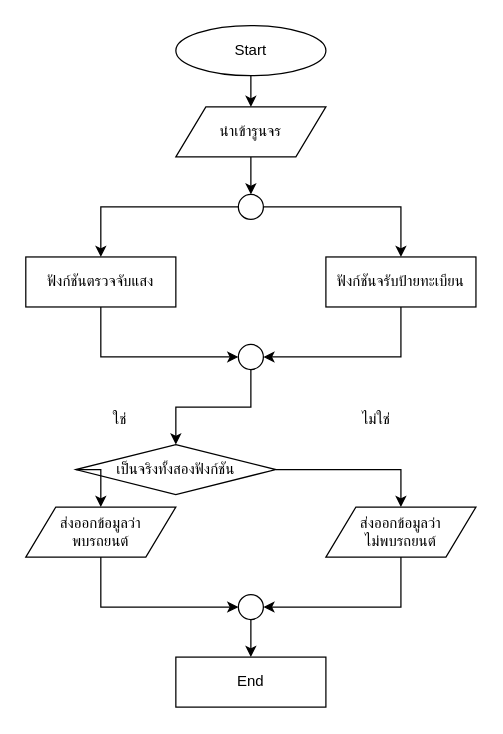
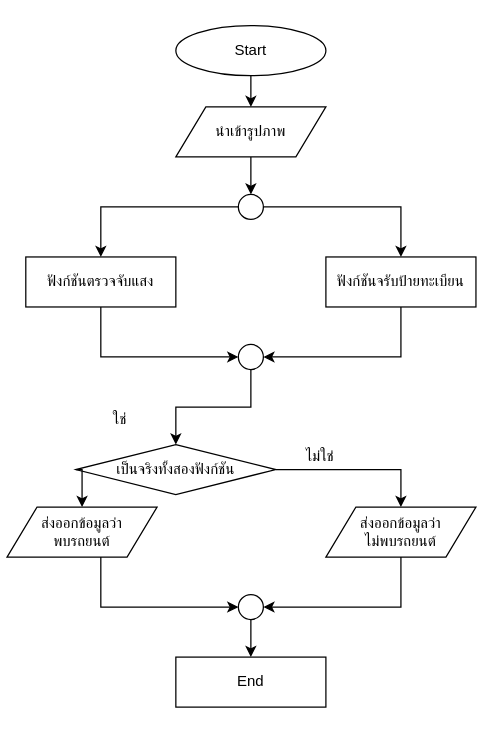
  <mxCell id="0" />
  <mxCell id="1" parent="0" />
  <mxCell id="2" style="edgeStyle=orthogonalEdgeStyle;rounded=0;orthogonalLoop=1;jettySize=auto;html=1;entryX=0.5;entryY=0;entryDx=0;entryDy=0;" edge="1" parent="1" source="3" target="5"><mxGeometry relative="1" as="geometry" /></mxCell>
  <mxCell id="3" value="Start" style="ellipse;whiteSpace=wrap;html=1;" vertex="1" parent="1"><mxGeometry x="140" y="20" width="120" height="40" as="geometry" /></mxCell>
  <mxCell id="4" style="edgeStyle=orthogonalEdgeStyle;rounded=0;orthogonalLoop=1;jettySize=auto;html=1;exitX=0.5;exitY=1;exitDx=0;exitDy=0;entryX=0.5;entryY=0;entryDx=0;entryDy=0;" edge="1" parent="1" source="5" target="8"><mxGeometry relative="1" as="geometry" /></mxCell>
- <mxCell id="5" value="นำเข้ารูนจร" style="shape=parallelogram;perimeter=parallelogramPerimeter;whiteSpace=wrap;html=1;" vertex="1" parent="1"><mxGeometry x="140" y="85" width="120" height="40" as="geometry" /></mxCell>
+ <mxCell id="5" value="นำเข้ารูปภาพ" style="shape=parallelogram;perimeter=parallelogramPerimeter;whiteSpace=wrap;html=1;" vertex="1" parent="1"><mxGeometry x="140" y="85" width="120" height="40" as="geometry" /></mxCell>
  <mxCell id="6" style="edgeStyle=orthogonalEdgeStyle;rounded=0;orthogonalLoop=1;jettySize=auto;html=1;entryX=0.5;entryY=0;entryDx=0;entryDy=0;" edge="1" parent="1" source="8" target="12"><mxGeometry relative="1" as="geometry" /></mxCell>
  <mxCell id="7" style="edgeStyle=orthogonalEdgeStyle;rounded=0;orthogonalLoop=1;jettySize=auto;html=1;entryX=0.5;entryY=0;entryDx=0;entryDy=0;" edge="1" parent="1" source="8" target="10"><mxGeometry relative="1" as="geometry" /></mxCell>
  <mxCell id="8" value="" style="ellipse;whiteSpace=wrap;html=1;aspect=fixed;" vertex="1" parent="1"><mxGeometry x="190" y="155" width="20" height="20" as="geometry" /></mxCell>
  <mxCell id="9" style="edgeStyle=orthogonalEdgeStyle;rounded=0;orthogonalLoop=1;jettySize=auto;html=1;entryX=0;entryY=0.5;entryDx=0;entryDy=0;" edge="1" parent="1" source="10" target="15"><mxGeometry relative="1" as="geometry"><Array as="points"><mxPoint x="80" y="285" /></Array></mxGeometry></mxCell>
  <mxCell id="10" value="ฟังก์ชันตรวจจับแสง" style="rounded=0;whiteSpace=wrap;html=1;" vertex="1" parent="1"><mxGeometry x="20" y="205" width="120" height="40" as="geometry" /></mxCell>
  <mxCell id="11" style="edgeStyle=orthogonalEdgeStyle;rounded=0;orthogonalLoop=1;jettySize=auto;html=1;entryX=1;entryY=0.5;entryDx=0;entryDy=0;" edge="1" parent="1" source="12" target="15"><mxGeometry relative="1" as="geometry"><Array as="points"><mxPoint x="320" y="285" /></Array></mxGeometry></mxCell>
  <mxCell id="12" value="ฟังก์ชันจรับป้ายทะเบียน" style="rounded=0;whiteSpace=wrap;html=1;" vertex="1" parent="1"><mxGeometry x="260" y="205" width="120" height="40" as="geometry" /></mxCell>
  <mxCell id="13" value="เป็นจริงทั้งสองฟังก์ชัน" style="rhombus;whiteSpace=wrap;html=1;" vertex="1" parent="1"><mxGeometry x="60" y="355" width="160" height="40" as="geometry" /></mxCell>
  <mxCell id="14" style="edgeStyle=orthogonalEdgeStyle;rounded=0;orthogonalLoop=1;jettySize=auto;html=1;entryX=0.5;entryY=0;entryDx=0;entryDy=0;" edge="1" parent="1" source="15" target="13"><mxGeometry relative="1" as="geometry" /></mxCell>
  <mxCell id="15" value="" style="ellipse;whiteSpace=wrap;html=1;aspect=fixed;" vertex="1" parent="1"><mxGeometry x="190" y="275" width="20" height="20" as="geometry" /></mxCell>
  <mxCell id="16" style="edgeStyle=orthogonalEdgeStyle;rounded=0;orthogonalLoop=1;jettySize=auto;html=1;entryX=0;entryY=0.5;entryDx=0;entryDy=0;" edge="1" parent="1" source="17" target="23"><mxGeometry relative="1" as="geometry"><Array as="points"><mxPoint x="80" y="485" /></Array></mxGeometry></mxCell>
- <mxCell id="17" value="&lt;div&gt;ส่งออกข้อมูลว่า&lt;/div&gt;&lt;div&gt;พบรถยนต์&lt;/div&gt;" style="shape=parallelogram;perimeter=parallelogramPerimeter;whiteSpace=wrap;html=1;" vertex="1" parent="1"><mxGeometry x="20" y="405" width="120" height="40" as="geometry" /></mxCell>
+ <mxCell id="17" value="&lt;div&gt;ส่งออกข้อมูลว่า&lt;/div&gt;&lt;div&gt;พบรถยนต์&lt;/div&gt;" style="shape=parallelogram;perimeter=parallelogramPerimeter;whiteSpace=wrap;html=1;" vertex="1" parent="1"><mxGeometry x="5" y="405" width="120" height="40" as="geometry" /></mxCell>
  <mxCell id="18" style="edgeStyle=orthogonalEdgeStyle;rounded=0;orthogonalLoop=1;jettySize=auto;html=1;entryX=1;entryY=0.5;entryDx=0;entryDy=0;" edge="1" parent="1" source="19" target="23"><mxGeometry relative="1" as="geometry"><Array as="points"><mxPoint x="320" y="485" /></Array></mxGeometry></mxCell>
  <mxCell id="19" value="&lt;div&gt;ส่งออกข้อมูลว่า&lt;/div&gt;&lt;div&gt;ไม่พบรถยนต์&lt;/div&gt;" style="shape=parallelogram;perimeter=parallelogramPerimeter;whiteSpace=wrap;html=1;" vertex="1" parent="1"><mxGeometry x="260" y="405" width="120" height="40" as="geometry" /></mxCell>
  <mxCell id="20" style="edgeStyle=orthogonalEdgeStyle;rounded=0;orthogonalLoop=1;jettySize=auto;html=1;entryX=0.5;entryY=0;entryDx=0;entryDy=0;exitX=1;exitY=0.5;exitDx=0;exitDy=0;" edge="1" parent="1" source="13" target="19"><mxGeometry relative="1" as="geometry"><mxPoint x="210" y="405" as="sourcePoint" /></mxGeometry></mxCell>
  <mxCell id="21" style="edgeStyle=orthogonalEdgeStyle;rounded=0;orthogonalLoop=1;jettySize=auto;html=1;entryX=0.5;entryY=0;entryDx=0;entryDy=0;exitX=0;exitY=0.5;exitDx=0;exitDy=0;" edge="1" parent="1" source="13" target="17"><mxGeometry relative="1" as="geometry"><mxPoint x="190" y="405" as="sourcePoint" /></mxGeometry></mxCell>
  <mxCell id="22" style="edgeStyle=orthogonalEdgeStyle;rounded=0;orthogonalLoop=1;jettySize=auto;html=1;entryX=0.5;entryY=0;entryDx=0;entryDy=0;" edge="1" parent="1" source="23" target="24"><mxGeometry relative="1" as="geometry" /></mxCell>
  <mxCell id="23" value="" style="ellipse;whiteSpace=wrap;html=1;aspect=fixed;" vertex="1" parent="1"><mxGeometry x="190" y="475" width="20" height="20" as="geometry" /></mxCell>
  <mxCell id="24" value="End" style="whiteSpace=wrap;html=1;rounded=0;" vertex="1" parent="1"><mxGeometry x="140" y="525" width="120" height="40" as="geometry" /></mxCell>
  <mxCell id="25" value="ใช่" style="text;html=1;align=center;verticalAlign=middle;resizable=0;points=[];;autosize=1;" vertex="1" parent="1"><mxGeometry x="80" y="325" width="30" height="20" as="geometry" /></mxCell>
- <mxCell id="26" value="ไม่ใช่" style="text;html=1;align=center;verticalAlign=middle;resizable=0;points=[];;autosize=1;" vertex="1" parent="1"><mxGeometry x="280" y="325" width="40" height="20" as="geometry" /></mxCell>
+ <mxCell id="26" value="ไม่ใช่" style="text;html=1;align=center;verticalAlign=middle;resizable=0;points=[];;autosize=1;" vertex="1" parent="1"><mxGeometry x="235" y="355" width="40" height="20" as="geometry" /></mxCell>
